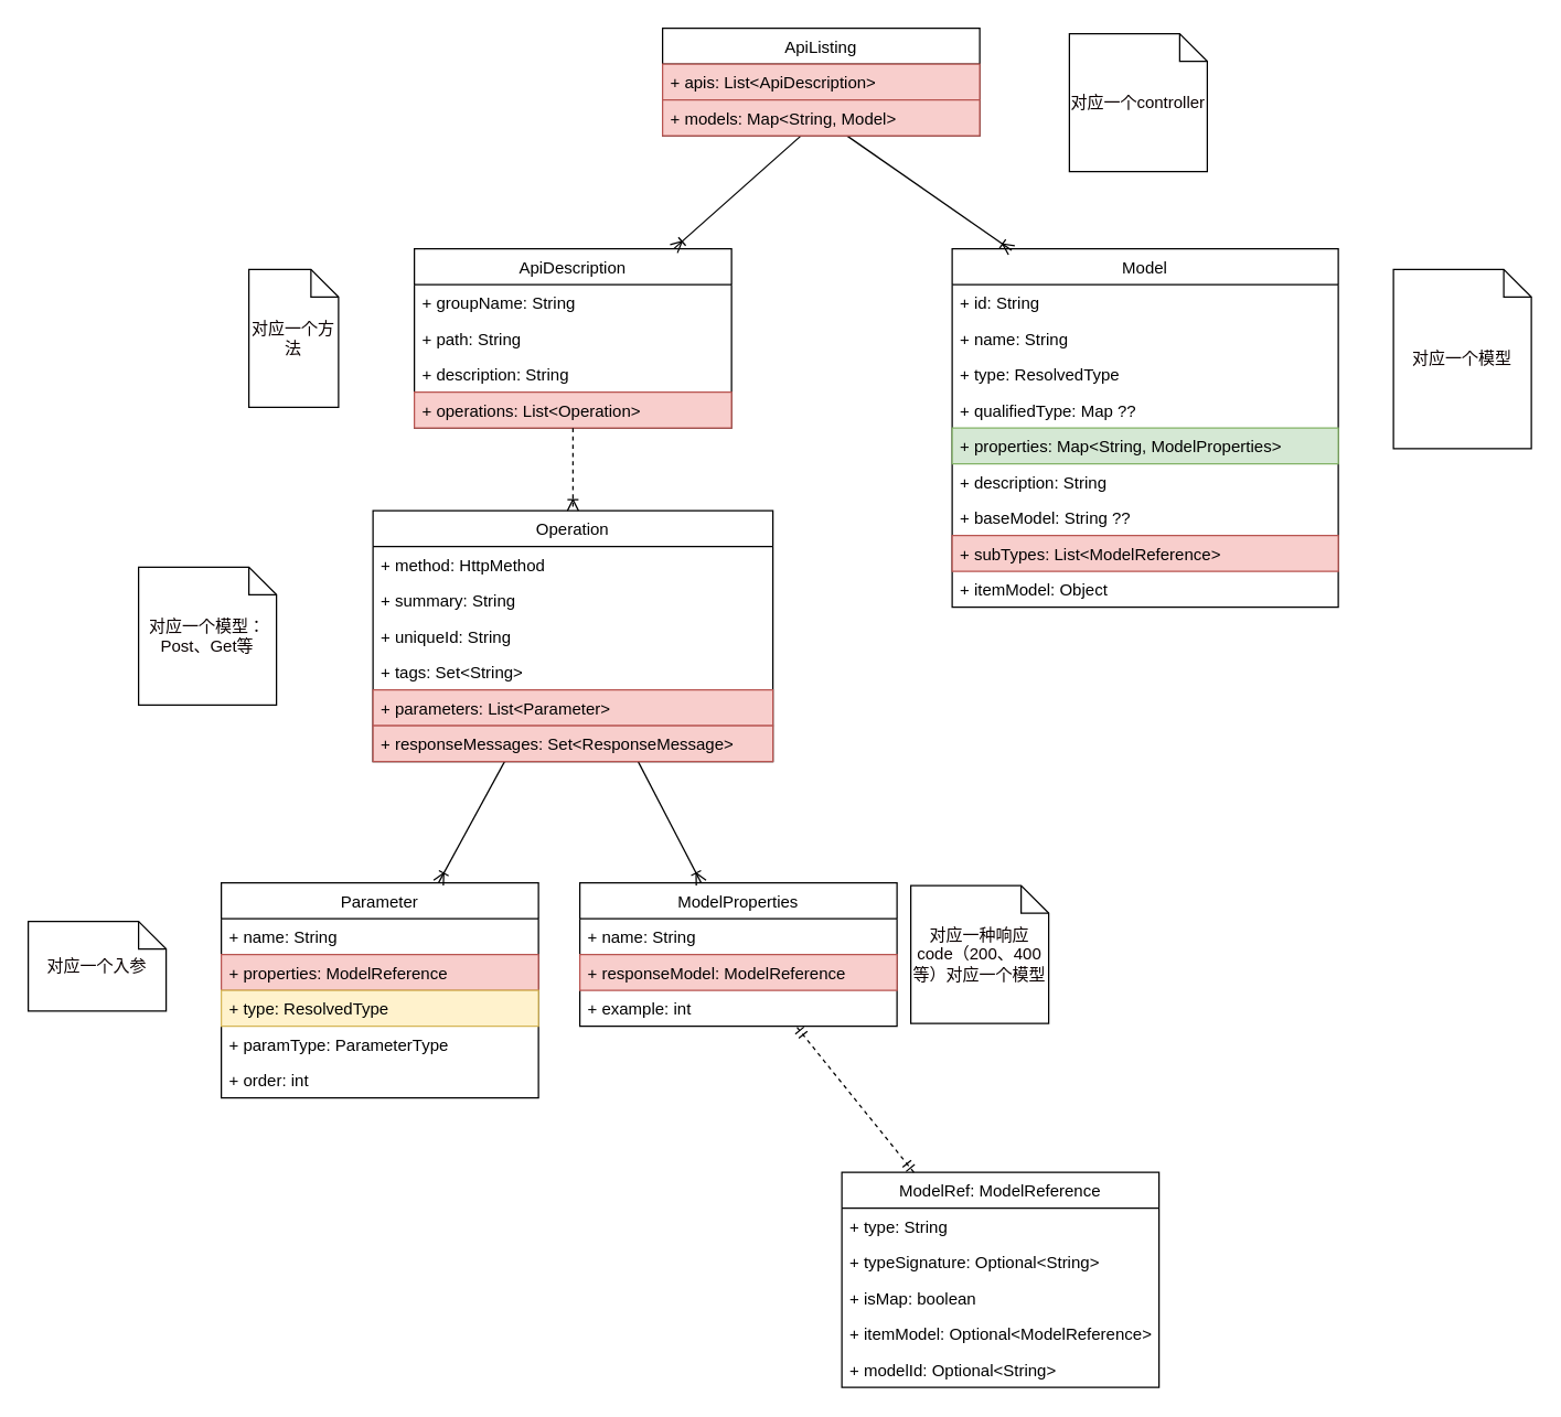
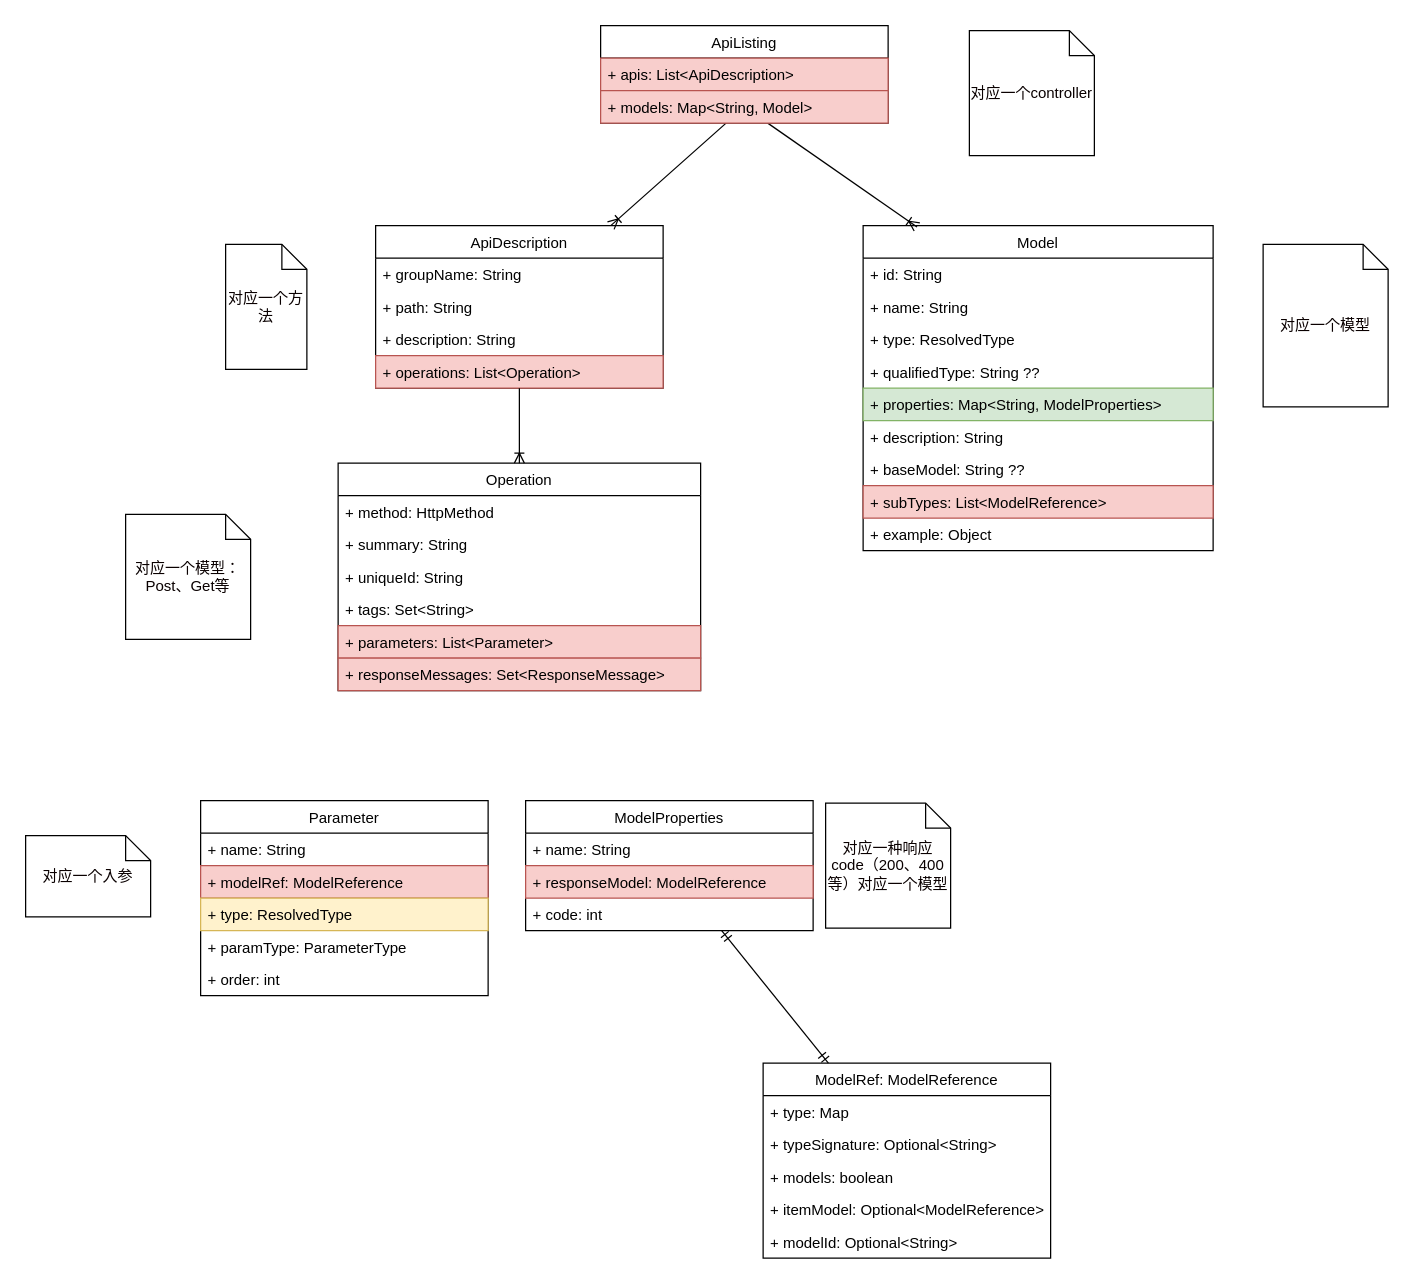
  <mxCell id="0" />
  <mxCell id="1" parent="0" />
  <mxCell id="2" value="ApiDescription" style="swimlane;fontStyle=0;childLayout=stackLayout;horizontal=1;startSize=26;fillColor=none;horizontalStack=0;resizeParent=1;resizeParentMax=0;resizeLast=0;collapsible=1;marginBottom=0;" parent="1" vertex="1"><mxGeometry x="300" y="180" width="230" height="130" as="geometry" /></mxCell>
  <mxCell id="3" value="+ groupName: String" style="text;strokeColor=none;fillColor=none;align=left;verticalAlign=top;spacingLeft=4;spacingRight=4;overflow=hidden;rotatable=0;points=[[0,0.5],[1,0.5]];portConstraint=eastwest;" parent="2" vertex="1"><mxGeometry y="26" width="230" height="26" as="geometry" /></mxCell>
  <mxCell id="4" value="+ path: String" style="text;strokeColor=none;fillColor=none;align=left;verticalAlign=top;spacingLeft=4;spacingRight=4;overflow=hidden;rotatable=0;points=[[0,0.5],[1,0.5]];portConstraint=eastwest;" parent="2" vertex="1"><mxGeometry y="52" width="230" height="26" as="geometry" /></mxCell>
  <mxCell id="5" value="+ description: String" style="text;strokeColor=none;fillColor=none;align=left;verticalAlign=top;spacingLeft=4;spacingRight=4;overflow=hidden;rotatable=0;points=[[0,0.5],[1,0.5]];portConstraint=eastwest;" parent="2" vertex="1"><mxGeometry y="78" width="230" height="26" as="geometry" /></mxCell>
  <mxCell id="6" value="+ operations: List&lt;Operation&gt;" style="text;strokeColor=#b85450;fillColor=#f8cecc;align=left;verticalAlign=top;spacingLeft=4;spacingRight=4;overflow=hidden;rotatable=0;points=[[0,0.5],[1,0.5]];portConstraint=eastwest;" parent="2" vertex="1"><mxGeometry y="104" width="230" height="26" as="geometry" /></mxCell>
  <mxCell id="7" value="Model" style="swimlane;fontStyle=0;childLayout=stackLayout;horizontal=1;startSize=26;fillColor=none;horizontalStack=0;resizeParent=1;resizeParentMax=0;resizeLast=0;collapsible=1;marginBottom=0;" parent="1" vertex="1"><mxGeometry x="690" y="180" width="280" height="260" as="geometry" /></mxCell>
  <mxCell id="8" value="+ id: String" style="text;strokeColor=none;fillColor=none;align=left;verticalAlign=top;spacingLeft=4;spacingRight=4;overflow=hidden;rotatable=0;points=[[0,0.5],[1,0.5]];portConstraint=eastwest;" parent="7" vertex="1"><mxGeometry y="26" width="280" height="26" as="geometry" /></mxCell>
  <mxCell id="9" value="+ name: String" style="text;strokeColor=none;fillColor=none;align=left;verticalAlign=top;spacingLeft=4;spacingRight=4;overflow=hidden;rotatable=0;points=[[0,0.5],[1,0.5]];portConstraint=eastwest;" parent="7" vertex="1"><mxGeometry y="52" width="280" height="26" as="geometry" /></mxCell>
  <mxCell id="10" value="+ type: ResolvedType" style="text;strokeColor=none;fillColor=none;align=left;verticalAlign=top;spacingLeft=4;spacingRight=4;overflow=hidden;rotatable=0;points=[[0,0.5],[1,0.5]];portConstraint=eastwest;" parent="7" vertex="1"><mxGeometry y="78" width="280" height="26" as="geometry" /></mxCell>
- <mxCell id="11" value="+ qualifiedType: Map ??" style="text;strokeColor=none;fillColor=none;align=left;verticalAlign=top;spacingLeft=4;spacingRight=4;overflow=hidden;rotatable=0;points=[[0,0.5],[1,0.5]];portConstraint=eastwest;" parent="7" vertex="1"><mxGeometry y="104" width="280" height="26" as="geometry" /></mxCell>
+ <mxCell id="11" value="+ qualifiedType: String ??" style="text;strokeColor=none;fillColor=none;align=left;verticalAlign=top;spacingLeft=4;spacingRight=4;overflow=hidden;rotatable=0;points=[[0,0.5],[1,0.5]];portConstraint=eastwest;" parent="7" vertex="1"><mxGeometry y="104" width="280" height="26" as="geometry" /></mxCell>
  <mxCell id="12" value="+ properties: Map&lt;String, ModelProperties&gt;" style="text;strokeColor=#82b366;fillColor=#d5e8d4;align=left;verticalAlign=top;spacingLeft=4;spacingRight=4;overflow=hidden;rotatable=0;points=[[0,0.5],[1,0.5]];portConstraint=eastwest;" parent="7" vertex="1"><mxGeometry y="130" width="280" height="26" as="geometry" /></mxCell>
  <mxCell id="13" value="+ description: String" style="text;strokeColor=none;fillColor=none;align=left;verticalAlign=top;spacingLeft=4;spacingRight=4;overflow=hidden;rotatable=0;points=[[0,0.5],[1,0.5]];portConstraint=eastwest;" parent="7" vertex="1"><mxGeometry y="156" width="280" height="26" as="geometry" /></mxCell>
  <mxCell id="14" value="+ baseModel: String ??" style="text;strokeColor=none;fillColor=none;align=left;verticalAlign=top;spacingLeft=4;spacingRight=4;overflow=hidden;rotatable=0;points=[[0,0.5],[1,0.5]];portConstraint=eastwest;" parent="7" vertex="1"><mxGeometry y="182" width="280" height="26" as="geometry" /></mxCell>
  <mxCell id="15" value="+ subTypes: List&lt;ModelReference&gt;" style="text;strokeColor=#b85450;fillColor=#f8cecc;align=left;verticalAlign=top;spacingLeft=4;spacingRight=4;overflow=hidden;rotatable=0;points=[[0,0.5],[1,0.5]];portConstraint=eastwest;" parent="7" vertex="1"><mxGeometry y="208" width="280" height="26" as="geometry" /></mxCell>
- <mxCell id="16" value="+ itemModel: Object" style="text;strokeColor=none;fillColor=none;align=left;verticalAlign=top;spacingLeft=4;spacingRight=4;overflow=hidden;rotatable=0;points=[[0,0.5],[1,0.5]];portConstraint=eastwest;" parent="7" vertex="1"><mxGeometry y="234" width="280" height="26" as="geometry" /></mxCell>
+ <mxCell id="16" value="+ example: Object" style="text;strokeColor=none;fillColor=none;align=left;verticalAlign=top;spacingLeft=4;spacingRight=4;overflow=hidden;rotatable=0;points=[[0,0.5],[1,0.5]];portConstraint=eastwest;" parent="7" vertex="1"><mxGeometry y="234" width="280" height="26" as="geometry" /></mxCell>
  <mxCell id="17" value="" style="fontSize=12;html=1;endArrow=ERoneToMany;" parent="1" source="34" target="2" edge="1"><mxGeometry width="100" height="100" relative="1" as="geometry"><mxPoint x="430" y="110" as="sourcePoint" /><mxPoint x="530" y="10" as="targetPoint" /></mxGeometry></mxCell>
  <mxCell id="18" value="" style="fontSize=12;html=1;endArrow=ERoneToMany;entryX=0.154;entryY=0.004;entryDx=0;entryDy=0;entryPerimeter=0;" parent="1" source="34" target="7" edge="1"><mxGeometry width="100" height="100" relative="1" as="geometry"><mxPoint x="622" y="58" as="sourcePoint" /><mxPoint x="490" y="190" as="targetPoint" /></mxGeometry></mxCell>
- <mxCell id="19" value="" style="fontSize=12;html=1;endArrow=ERoneToMany;dashed=1;" parent="1" source="2" target="35" edge="1"><mxGeometry width="100" height="100" relative="1" as="geometry"><mxPoint x="593.857" y="58" as="sourcePoint" /><mxPoint x="480.714" y="190" as="targetPoint" /></mxGeometry></mxCell>
- <mxCell id="20" value="" style="fontSize=12;html=1;endArrow=ERoneToMany;" parent="1" source="35" target="22" edge="1"><mxGeometry width="100" height="100" relative="1" as="geometry"><mxPoint x="425" y="320" as="sourcePoint" /><mxPoint x="425" y="400" as="targetPoint" /></mxGeometry></mxCell>
- <mxCell id="21" value="" style="fontSize=12;html=1;endArrow=ERoneToMany;" parent="1" source="35" target="28" edge="1"><mxGeometry width="100" height="100" relative="1" as="geometry"><mxPoint x="425" y="582" as="sourcePoint" /><mxPoint x="425" y="670" as="targetPoint" /></mxGeometry></mxCell>
+ <mxCell id="19" value="" style="fontSize=12;html=1;endArrow=ERoneToMany;" parent="1" source="2" target="35" edge="1"><mxGeometry width="100" height="100" relative="1" as="geometry"><mxPoint x="593.857" y="58" as="sourcePoint" /><mxPoint x="480.714" y="190" as="targetPoint" /></mxGeometry></mxCell>
  <mxCell id="22" value="Parameter" style="swimlane;fontStyle=0;childLayout=stackLayout;horizontal=1;startSize=26;fillColor=none;horizontalStack=0;resizeParent=1;resizeParentMax=0;resizeLast=0;collapsible=1;marginBottom=0;" parent="1" vertex="1"><mxGeometry y="640" width="230" height="156" as="geometry" x="160" /></mxCell>
  <mxCell id="23" value="+ name: String" style="text;strokeColor=none;fillColor=none;align=left;verticalAlign=top;spacingLeft=4;spacingRight=4;overflow=hidden;rotatable=0;points=[[0,0.5],[1,0.5]];portConstraint=eastwest;" parent="22" vertex="1"><mxGeometry y="26" width="230" height="26" as="geometry" /></mxCell>
- <mxCell id="24" value="+ properties: ModelReference" style="text;strokeColor=#b85450;fillColor=#f8cecc;align=left;verticalAlign=top;spacingLeft=4;spacingRight=4;overflow=hidden;rotatable=0;points=[[0,0.5],[1,0.5]];portConstraint=eastwest;" parent="22" vertex="1"><mxGeometry y="52" width="230" height="26" as="geometry" /></mxCell>
+ <mxCell id="24" value="+ modelRef: ModelReference" style="text;strokeColor=#b85450;fillColor=#f8cecc;align=left;verticalAlign=top;spacingLeft=4;spacingRight=4;overflow=hidden;rotatable=0;points=[[0,0.5],[1,0.5]];portConstraint=eastwest;" parent="22" vertex="1"><mxGeometry y="52" width="230" height="26" as="geometry" /></mxCell>
  <mxCell id="25" value="+ type: ResolvedType" style="text;strokeColor=#d6b656;fillColor=#fff2cc;align=left;verticalAlign=top;spacingLeft=4;spacingRight=4;overflow=hidden;rotatable=0;points=[[0,0.5],[1,0.5]];portConstraint=eastwest;" parent="22" vertex="1"><mxGeometry y="78" width="230" height="26" as="geometry" /></mxCell>
  <mxCell id="26" value="+ paramType: ParameterType" style="text;align=left;verticalAlign=top;spacingLeft=4;spacingRight=4;overflow=hidden;rotatable=0;points=[[0,0.5],[1,0.5]];portConstraint=eastwest;" parent="22" vertex="1"><mxGeometry y="104" width="230" height="26" as="geometry" /></mxCell>
  <mxCell id="27" value="+ order: int" style="text;align=left;verticalAlign=top;spacingLeft=4;spacingRight=4;overflow=hidden;rotatable=0;points=[[0,0.5],[1,0.5]];portConstraint=eastwest;" parent="22" vertex="1"><mxGeometry y="130" width="230" height="26" as="geometry" /></mxCell>
  <mxCell id="28" value="ModelProperties" style="swimlane;fontStyle=0;childLayout=stackLayout;horizontal=1;startSize=26;fillColor=none;horizontalStack=0;resizeParent=1;resizeParentMax=0;resizeLast=0;collapsible=1;marginBottom=0;" parent="1" vertex="1"><mxGeometry x="420" y="640" width="230" height="104" as="geometry" /></mxCell>
  <mxCell id="29" value="+ name: String" style="text;strokeColor=none;fillColor=none;align=left;verticalAlign=top;spacingLeft=4;spacingRight=4;overflow=hidden;rotatable=0;points=[[0,0.5],[1,0.5]];portConstraint=eastwest;" parent="28" vertex="1"><mxGeometry y="26" width="230" height="26" as="geometry" /></mxCell>
  <mxCell id="30" value="+ responseModel: ModelReference" style="text;strokeColor=#b85450;fillColor=#f8cecc;align=left;verticalAlign=top;spacingLeft=4;spacingRight=4;overflow=hidden;rotatable=0;points=[[0,0.5],[1,0.5]];portConstraint=eastwest;" parent="28" vertex="1"><mxGeometry y="52" width="230" height="26" as="geometry" /></mxCell>
- <mxCell id="31" value="+ example: int" style="text;align=left;verticalAlign=top;spacingLeft=4;spacingRight=4;overflow=hidden;rotatable=0;points=[[0,0.5],[1,0.5]];portConstraint=eastwest;" parent="28" vertex="1"><mxGeometry y="78" width="230" height="26" as="geometry" /></mxCell>
+ <mxCell id="31" value="+ code: int" style="text;align=left;verticalAlign=top;spacingLeft=4;spacingRight=4;overflow=hidden;rotatable=0;points=[[0,0.5],[1,0.5]];portConstraint=eastwest;" parent="28" vertex="1"><mxGeometry y="78" width="230" height="26" as="geometry" /></mxCell>
  <mxCell id="32" value="ApiListing" style="swimlane;fontStyle=0;childLayout=stackLayout;horizontal=1;startSize=26;fillColor=none;horizontalStack=0;resizeParent=1;resizeParentMax=0;resizeLast=0;collapsible=1;marginBottom=0;" parent="1" vertex="1"><mxGeometry x="480" y="20" width="230" height="78" as="geometry" /></mxCell>
  <mxCell id="33" value="+ apis: List&lt;ApiDescription&gt;" style="text;strokeColor=#b85450;fillColor=#f8cecc;align=left;verticalAlign=top;spacingLeft=4;spacingRight=4;overflow=hidden;rotatable=0;points=[[0,0.5],[1,0.5]];portConstraint=eastwest;" parent="32" vertex="1"><mxGeometry y="26" width="230" height="26" as="geometry" /></mxCell>
  <mxCell id="34" value="+ models: Map&lt;String, Model&gt;" style="text;strokeColor=#b85450;fillColor=#f8cecc;align=left;verticalAlign=top;spacingLeft=4;spacingRight=4;overflow=hidden;rotatable=0;points=[[0,0.5],[1,0.5]];portConstraint=eastwest;" parent="32" vertex="1"><mxGeometry y="52" width="230" height="26" as="geometry" /></mxCell>
  <mxCell id="35" value="Operation" style="swimlane;fontStyle=0;childLayout=stackLayout;horizontal=1;startSize=26;fillColor=none;horizontalStack=0;resizeParent=1;resizeParentMax=0;resizeLast=0;collapsible=1;marginBottom=0;" parent="1" vertex="1"><mxGeometry x="270" y="370" width="290" height="182" as="geometry" /></mxCell>
  <mxCell id="36" value="+ method: HttpMethod" style="text;strokeColor=none;fillColor=none;align=left;verticalAlign=top;spacingLeft=4;spacingRight=4;overflow=hidden;rotatable=0;points=[[0,0.5],[1,0.5]];portConstraint=eastwest;" parent="35" vertex="1"><mxGeometry y="26" width="290" height="26" as="geometry" /></mxCell>
  <mxCell id="37" value="+ summary: String" style="text;strokeColor=none;fillColor=none;align=left;verticalAlign=top;spacingLeft=4;spacingRight=4;overflow=hidden;rotatable=0;points=[[0,0.5],[1,0.5]];portConstraint=eastwest;" parent="35" vertex="1"><mxGeometry y="52" width="290" height="26" as="geometry" /></mxCell>
  <mxCell id="38" value="+ uniqueId: String" style="text;strokeColor=none;fillColor=none;align=left;verticalAlign=top;spacingLeft=4;spacingRight=4;overflow=hidden;rotatable=0;points=[[0,0.5],[1,0.5]];portConstraint=eastwest;" parent="35" vertex="1"><mxGeometry y="78" width="290" height="26" as="geometry" /></mxCell>
  <mxCell id="39" value="+ tags: Set&lt;String&gt;" style="text;strokeColor=none;fillColor=none;align=left;verticalAlign=top;spacingLeft=4;spacingRight=4;overflow=hidden;rotatable=0;points=[[0,0.5],[1,0.5]];portConstraint=eastwest;" parent="35" vertex="1"><mxGeometry y="104" width="290" height="26" as="geometry" /></mxCell>
  <mxCell id="40" value="+ parameters: List&lt;Parameter&gt;" style="text;strokeColor=#b85450;fillColor=#f8cecc;align=left;verticalAlign=top;spacingLeft=4;spacingRight=4;overflow=hidden;rotatable=0;points=[[0,0.5],[1,0.5]];portConstraint=eastwest;" parent="35" vertex="1"><mxGeometry y="130" width="290" height="26" as="geometry" /></mxCell>
  <mxCell id="41" value="+ responseMessages: Set&lt;ResponseMessage&gt;" style="text;strokeColor=#b85450;fillColor=#f8cecc;align=left;verticalAlign=top;spacingLeft=4;spacingRight=4;overflow=hidden;rotatable=0;points=[[0,0.5],[1,0.5]];portConstraint=eastwest;" parent="35" vertex="1"><mxGeometry y="156" width="290" height="26" as="geometry" /></mxCell>
  <mxCell id="42" value="ModelRef: ModelReference" style="swimlane;fontStyle=0;childLayout=stackLayout;horizontal=1;startSize=26;horizontalStack=0;resizeParent=1;resizeParentMax=0;resizeLast=0;collapsible=1;marginBottom=0;" parent="1" vertex="1"><mxGeometry x="610" y="850" width="230" height="156" as="geometry" /></mxCell>
- <mxCell id="43" value="+ type: String" style="text;strokeColor=none;fillColor=none;align=left;verticalAlign=top;spacingLeft=4;spacingRight=4;overflow=hidden;rotatable=0;points=[[0,0.5],[1,0.5]];portConstraint=eastwest;" parent="42" vertex="1"><mxGeometry y="26" width="230" height="26" as="geometry" /></mxCell>
+ <mxCell id="43" value="+ type: Map" style="text;strokeColor=none;fillColor=none;align=left;verticalAlign=top;spacingLeft=4;spacingRight=4;overflow=hidden;rotatable=0;points=[[0,0.5],[1,0.5]];portConstraint=eastwest;" parent="42" vertex="1"><mxGeometry y="26" width="230" height="26" as="geometry" /></mxCell>
  <mxCell id="44" value="+ typeSignature: Optional&lt;String&gt;" style="text;align=left;verticalAlign=top;spacingLeft=4;spacingRight=4;overflow=hidden;rotatable=0;points=[[0,0.5],[1,0.5]];portConstraint=eastwest;" parent="42" vertex="1"><mxGeometry y="52" width="230" height="26" as="geometry" /></mxCell>
- <mxCell id="45" value="+ isMap: boolean" style="text;align=left;verticalAlign=top;spacingLeft=4;spacingRight=4;overflow=hidden;rotatable=0;points=[[0,0.5],[1,0.5]];portConstraint=eastwest;" parent="42" vertex="1"><mxGeometry y="78" width="230" height="26" as="geometry" /></mxCell>
+ <mxCell id="45" value="+ models: boolean" style="text;align=left;verticalAlign=top;spacingLeft=4;spacingRight=4;overflow=hidden;rotatable=0;points=[[0,0.5],[1,0.5]];portConstraint=eastwest;" parent="42" vertex="1"><mxGeometry y="78" width="230" height="26" as="geometry" /></mxCell>
  <mxCell id="46" value="+ itemModel: Optional&lt;ModelReference&gt;" style="text;align=left;verticalAlign=top;spacingLeft=4;spacingRight=4;overflow=hidden;rotatable=0;points=[[0,0.5],[1,0.5]];portConstraint=eastwest;" parent="42" vertex="1"><mxGeometry y="104" width="230" height="26" as="geometry" /></mxCell>
  <mxCell id="47" value="+ modelId: Optional&lt;String&gt;" style="text;align=left;verticalAlign=top;spacingLeft=4;spacingRight=4;overflow=hidden;rotatable=0;points=[[0,0.5],[1,0.5]];portConstraint=eastwest;" parent="42" vertex="1"><mxGeometry y="130" width="230" height="26" as="geometry" /></mxCell>
- <mxCell id="48" value="" style="fontSize=12;html=1;endArrow=ERmandOne;startArrow=ERmandOne;dashed=1;" parent="1" source="42" target="28" edge="1"><mxGeometry width="100" height="100" relative="1" as="geometry"><mxPoint x="570" y="650" as="sourcePoint" /><mxPoint x="670" y="550" as="targetPoint" /></mxGeometry></mxCell>
+ <mxCell id="48" value="" style="fontSize=12;html=1;endArrow=ERmandOne;startArrow=ERmandOne;" parent="1" source="42" target="28" edge="1"><mxGeometry width="100" height="100" relative="1" as="geometry"><mxPoint x="570" y="650" as="sourcePoint" /><mxPoint x="670" y="550" as="targetPoint" /></mxGeometry></mxCell>
  <mxCell id="49" value="对应一个方法" style="shape=note;size=20;whiteSpace=wrap;html=1;fontColor=#0A0000;" parent="1" vertex="1"><mxGeometry x="180" y="195" width="65" height="100" as="geometry" /></mxCell>
  <mxCell id="50" value="&lt;span style=&quot;text-align: left&quot;&gt;对应一个controller&lt;/span&gt;" style="shape=note;size=20;whiteSpace=wrap;html=1;fontColor=#0A0000;" parent="1" vertex="1"><mxGeometry x="775" y="24" width="100" height="100" as="geometry" /></mxCell>
  <mxCell id="51" value="对应一个模型：Post、Get等" style="shape=note;size=20;whiteSpace=wrap;html=1;fontColor=#0A0000;" parent="1" vertex="1"><mxGeometry x="100" y="411" width="100" height="100" as="geometry" /></mxCell>
  <mxCell id="52" value="对应一个入参" style="shape=note;size=20;whiteSpace=wrap;html=1;fontColor=#0A0000;" parent="1" vertex="1"><mxGeometry x="20" y="668" width="100" height="65" as="geometry" /></mxCell>
  <mxCell id="53" value="对应一种响应code（200、400等）对应一个模型" style="shape=note;size=20;whiteSpace=wrap;html=1;fontColor=#0A0000;" parent="1" vertex="1"><mxGeometry x="660" y="642" width="100" height="100" as="geometry" /></mxCell>
  <mxCell id="54" value="对应一个模型" style="shape=note;size=20;whiteSpace=wrap;html=1;fontColor=#0A0000;" vertex="1" parent="1"><mxGeometry x="1010" y="195" width="100" height="130" as="geometry" /></mxCell>
